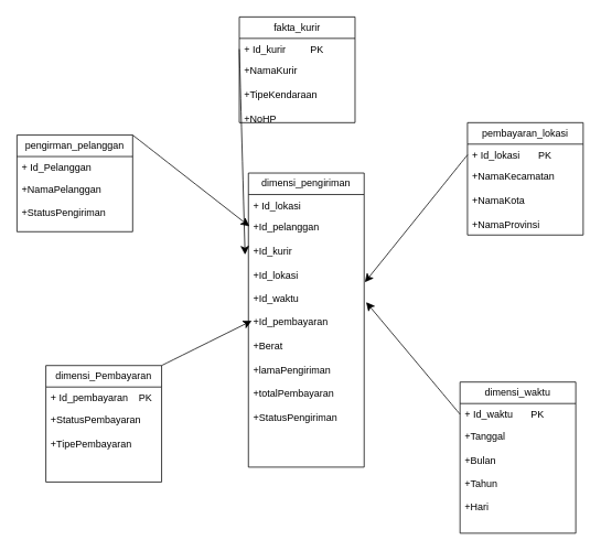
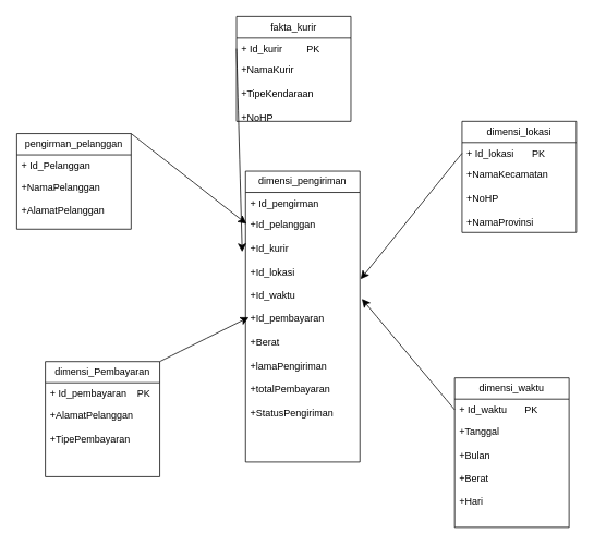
  <mxCell id="0" />
  <mxCell id="1" parent="0" />
  <mxCell id="2" style="edgeStyle=none;curved=1;rounded=0;orthogonalLoop=1;jettySize=auto;html=1;exitX=1;exitY=0;exitDx=0;exitDy=0;fontSize=12;startSize=8;endSize=8;" parent="1" source="3" edge="1"><mxGeometry relative="1" as="geometry"><mxPoint x="301.231" y="273.462" as="targetPoint" /></mxGeometry></mxCell>
  <mxCell id="3" value="pengirman_pelanggan" style="swimlane;fontStyle=0;childLayout=stackLayout;horizontal=1;startSize=26;fillColor=none;horizontalStack=0;resizeParent=1;resizeParentMax=0;resizeLast=0;collapsible=1;marginBottom=0;whiteSpace=wrap;html=1;" parent="1" vertex="1"><mxGeometry x="20" y="163" width="140" height="117" as="geometry" /></mxCell>
  <mxCell id="4" value="+ Id_Pelanggan&lt;span style=&quot;white-space: pre;&quot;&gt;&#09;&lt;/span&gt;" style="text;strokeColor=none;fillColor=none;align=left;verticalAlign=top;spacingLeft=4;spacingRight=4;overflow=hidden;rotatable=0;points=[[0,0.5],[1,0.5]];portConstraint=eastwest;whiteSpace=wrap;html=1;" parent="3" vertex="1"><mxGeometry y="26" width="140" height="26" as="geometry" /></mxCell>
- <mxCell id="5" value="+NamaPelanggan&lt;div&gt;&lt;br&gt;&lt;/div&gt;&lt;div&gt;+StatusPengiriman&lt;/div&gt;" style="text;strokeColor=none;fillColor=none;align=left;verticalAlign=top;spacingLeft=4;spacingRight=4;overflow=hidden;rotatable=0;points=[[0,0.5],[1,0.5]];portConstraint=eastwest;whiteSpace=wrap;html=1;" parent="3" vertex="1"><mxGeometry y="52" width="140" height="65" as="geometry" /></mxCell>
+ <mxCell id="5" value="+NamaPelanggan&lt;div&gt;&lt;br&gt;&lt;/div&gt;&lt;div&gt;+AlamatPelanggan&lt;/div&gt;" style="text;strokeColor=none;fillColor=none;align=left;verticalAlign=top;spacingLeft=4;spacingRight=4;overflow=hidden;rotatable=0;points=[[0,0.5],[1,0.5]];portConstraint=eastwest;whiteSpace=wrap;html=1;" parent="3" vertex="1"><mxGeometry y="52" width="140" height="65" as="geometry" /></mxCell>
  <mxCell id="6" value="dimensi_waktu" style="swimlane;fontStyle=0;childLayout=stackLayout;horizontal=1;startSize=26;fillColor=none;horizontalStack=0;resizeParent=1;resizeParentMax=0;resizeLast=0;collapsible=1;marginBottom=0;whiteSpace=wrap;html=1;" parent="1" vertex="1"><mxGeometry x="556" y="462" width="140" height="183" as="geometry" /></mxCell>
  <mxCell id="7" value="+ Id_waktu&lt;span style=&quot;white-space: pre;&quot;&gt;&#09;&lt;/span&gt;PK" style="text;strokeColor=none;fillColor=none;align=left;verticalAlign=top;spacingLeft=4;spacingRight=4;overflow=hidden;rotatable=0;points=[[0,0.5],[1,0.5]];portConstraint=eastwest;whiteSpace=wrap;html=1;" parent="6" vertex="1"><mxGeometry y="26" width="140" height="26" as="geometry" /></mxCell>
- <mxCell id="8" value="+Tanggal&lt;div&gt;&lt;br&gt;&lt;/div&gt;&lt;div&gt;+Bulan&lt;/div&gt;&lt;div&gt;&lt;br&gt;&lt;/div&gt;&lt;div&gt;+Tahun&lt;/div&gt;&lt;div&gt;&lt;br&gt;&lt;/div&gt;&lt;div&gt;+Hari&lt;/div&gt;" style="text;strokeColor=none;fillColor=none;align=left;verticalAlign=top;spacingLeft=4;spacingRight=4;overflow=hidden;rotatable=0;points=[[0,0.5],[1,0.5]];portConstraint=eastwest;whiteSpace=wrap;html=1;" parent="6" vertex="1"><mxGeometry y="52" width="140" height="131" as="geometry" /></mxCell>
+ <mxCell id="8" value="+Tanggal&lt;div&gt;&lt;br&gt;&lt;/div&gt;&lt;div&gt;+Bulan&lt;/div&gt;&lt;div&gt;&lt;br&gt;&lt;/div&gt;&lt;div&gt;+Berat&lt;/div&gt;&lt;div&gt;&lt;br&gt;&lt;/div&gt;&lt;div&gt;+Hari&lt;/div&gt;" style="text;strokeColor=none;fillColor=none;align=left;verticalAlign=top;spacingLeft=4;spacingRight=4;overflow=hidden;rotatable=0;points=[[0,0.5],[1,0.5]];portConstraint=eastwest;whiteSpace=wrap;html=1;" parent="6" vertex="1"><mxGeometry y="52" width="140" height="131" as="geometry" /></mxCell>
  <mxCell id="9" value="fakta_kurir" style="swimlane;fontStyle=0;childLayout=stackLayout;horizontal=1;startSize=26;fillColor=none;horizontalStack=0;resizeParent=1;resizeParentMax=0;resizeLast=0;collapsible=1;marginBottom=0;whiteSpace=wrap;html=1;" parent="1" vertex="1"><mxGeometry x="289" y="20" width="140" height="128" as="geometry" /></mxCell>
  <mxCell id="10" value="+ Id_kurir&lt;span style=&quot;white-space: pre;&quot;&gt;&#09;&lt;/span&gt;&lt;span style=&quot;white-space: pre;&quot;&gt;&#09;&lt;/span&gt;PK" style="text;strokeColor=none;fillColor=none;align=left;verticalAlign=top;spacingLeft=4;spacingRight=4;overflow=hidden;rotatable=0;points=[[0,0.5],[1,0.5]];portConstraint=eastwest;whiteSpace=wrap;html=1;" parent="9" vertex="1"><mxGeometry y="26" width="140" height="26" as="geometry" /></mxCell>
  <mxCell id="11" value="+NamaKurir&lt;div&gt;&lt;br&gt;&lt;/div&gt;&lt;div&gt;+TipeKendaraan&lt;/div&gt;&lt;div&gt;&lt;br&gt;&lt;/div&gt;&lt;div&gt;+NoHP&lt;/div&gt;" style="text;strokeColor=none;fillColor=none;align=left;verticalAlign=top;spacingLeft=4;spacingRight=4;overflow=hidden;rotatable=0;points=[[0,0.5],[1,0.5]];portConstraint=eastwest;whiteSpace=wrap;html=1;" parent="9" vertex="1"><mxGeometry y="52" width="140" height="76" as="geometry" /></mxCell>
  <mxCell id="12" value="dimensi_pengiriman" style="swimlane;fontStyle=0;childLayout=stackLayout;horizontal=1;startSize=26;fillColor=none;horizontalStack=0;resizeParent=1;resizeParentMax=0;resizeLast=0;collapsible=1;marginBottom=0;whiteSpace=wrap;html=1;" parent="1" vertex="1"><mxGeometry x="300" y="209" width="140" height="356" as="geometry" /></mxCell>
- <mxCell id="13" value="+ Id_lokasi&lt;span style=&quot;white-space: pre;&quot;&gt;&#09;&lt;/span&gt;" style="text;strokeColor=none;fillColor=none;align=left;verticalAlign=top;spacingLeft=4;spacingRight=4;overflow=hidden;rotatable=0;points=[[0,0.5],[1,0.5]];portConstraint=eastwest;whiteSpace=wrap;html=1;" parent="12" vertex="1"><mxGeometry y="26" width="140" height="26" as="geometry" /></mxCell>
+ <mxCell id="13" value="+ Id_pengirman&lt;span style=&quot;white-space: pre;&quot;&gt;&#09;&lt;/span&gt;" style="text;strokeColor=none;fillColor=none;align=left;verticalAlign=top;spacingLeft=4;spacingRight=4;overflow=hidden;rotatable=0;points=[[0,0.5],[1,0.5]];portConstraint=eastwest;whiteSpace=wrap;html=1;" parent="12" vertex="1"><mxGeometry y="26" width="140" height="26" as="geometry" /></mxCell>
  <mxCell id="14" value="+Id_pelanggan&lt;span style=&quot;white-space: pre;&quot;&gt;&#09;&lt;/span&gt;&lt;div&gt;&lt;br&gt;&lt;/div&gt;&lt;div&gt;+Id_kurir&lt;span style=&quot;white-space: pre;&quot;&gt;&#09;&lt;/span&gt;&lt;span style=&quot;white-space: pre;&quot;&gt;&#09;&lt;/span&gt;&lt;span style=&quot;white-space: pre;&quot;&gt;&#09;&lt;/span&gt;&lt;/div&gt;&lt;div&gt;&lt;br&gt;&lt;/div&gt;&lt;div&gt;+Id_lokasi&lt;span style=&quot;white-space: pre;&quot;&gt;&#09;&lt;/span&gt;&lt;span style=&quot;white-space: pre;&quot;&gt;&#09;&lt;/span&gt;&lt;/div&gt;&lt;div&gt;&lt;br&gt;&lt;/div&gt;&lt;div&gt;+Id_waktu&lt;span style=&quot;white-space: pre;&quot;&gt;&#09;&lt;/span&gt;&lt;span style=&quot;white-space: pre;&quot;&gt;&#09;&lt;/span&gt;&lt;/div&gt;&lt;div&gt;&lt;br&gt;&lt;/div&gt;&lt;div&gt;+Id_pembayaran&lt;span style=&quot;white-space: pre;&quot;&gt;&#09;&lt;/span&gt;&lt;/div&gt;&lt;div&gt;&lt;br&gt;&lt;/div&gt;&lt;div&gt;+Berat&lt;/div&gt;&lt;div&gt;&lt;br&gt;&lt;/div&gt;&lt;div&gt;+lamaPengiriman&lt;/div&gt;&lt;div&gt;&lt;br&gt;&lt;/div&gt;&lt;div&gt;+totalPembayaran&lt;/div&gt;&lt;div&gt;&lt;br&gt;&lt;/div&gt;&lt;div&gt;+StatusPengiriman&lt;/div&gt;&lt;div&gt;&lt;br&gt;&lt;/div&gt;" style="text;strokeColor=none;fillColor=none;align=left;verticalAlign=top;spacingLeft=4;spacingRight=4;overflow=hidden;rotatable=0;points=[[0,0.5],[1,0.5]];portConstraint=eastwest;whiteSpace=wrap;html=1;" parent="12" vertex="1"><mxGeometry y="52" width="140" height="304" as="geometry" /></mxCell>
- <mxCell id="15" value="pembayaran_lokasi" style="swimlane;fontStyle=0;childLayout=stackLayout;horizontal=1;startSize=26;fillColor=none;horizontalStack=0;resizeParent=1;resizeParentMax=0;resizeLast=0;collapsible=1;marginBottom=0;whiteSpace=wrap;html=1;" parent="1" vertex="1"><mxGeometry x="565" y="148" width="140" height="136" as="geometry" /></mxCell>
+ <mxCell id="15" value="dimensi_lokasi" style="swimlane;fontStyle=0;childLayout=stackLayout;horizontal=1;startSize=26;fillColor=none;horizontalStack=0;resizeParent=1;resizeParentMax=0;resizeLast=0;collapsible=1;marginBottom=0;whiteSpace=wrap;html=1;" parent="1" vertex="1"><mxGeometry x="565" y="148" width="140" height="136" as="geometry" /></mxCell>
  <mxCell id="16" value="+ Id_lokasi&lt;span style=&quot;white-space: pre;&quot;&gt;&#09;&lt;/span&gt;PK" style="text;strokeColor=none;fillColor=none;align=left;verticalAlign=top;spacingLeft=4;spacingRight=4;overflow=hidden;rotatable=0;points=[[0,0.5],[1,0.5]];portConstraint=eastwest;whiteSpace=wrap;html=1;" parent="15" vertex="1"><mxGeometry y="26" width="140" height="26" as="geometry" /></mxCell>
- <mxCell id="17" value="+NamaKecamatan&lt;div&gt;&lt;br&gt;&lt;/div&gt;&lt;div&gt;+NamaKota&lt;/div&gt;&lt;div&gt;&lt;br&gt;&lt;/div&gt;&lt;div&gt;+NamaProvinsi&lt;/div&gt;" style="text;strokeColor=none;fillColor=none;align=left;verticalAlign=top;spacingLeft=4;spacingRight=4;overflow=hidden;rotatable=0;points=[[0,0.5],[1,0.5]];portConstraint=eastwest;whiteSpace=wrap;html=1;" parent="15" vertex="1"><mxGeometry y="52" width="140" height="84" as="geometry" /></mxCell>
+ <mxCell id="17" value="+NamaKecamatan&lt;div&gt;&lt;br&gt;&lt;/div&gt;&lt;div&gt;+NoHP&lt;/div&gt;&lt;div&gt;&lt;br&gt;&lt;/div&gt;&lt;div&gt;+NamaProvinsi&lt;/div&gt;" style="text;strokeColor=none;fillColor=none;align=left;verticalAlign=top;spacingLeft=4;spacingRight=4;overflow=hidden;rotatable=0;points=[[0,0.5],[1,0.5]];portConstraint=eastwest;whiteSpace=wrap;html=1;" parent="15" vertex="1"><mxGeometry y="52" width="140" height="84" as="geometry" /></mxCell>
  <mxCell id="18" value="dimensi_Pembayaran" style="swimlane;fontStyle=0;childLayout=stackLayout;horizontal=1;startSize=26;fillColor=none;horizontalStack=0;resizeParent=1;resizeParentMax=0;resizeLast=0;collapsible=1;marginBottom=0;whiteSpace=wrap;html=1;" parent="1" vertex="1"><mxGeometry x="55" y="442" width="140" height="141" as="geometry" /></mxCell>
  <mxCell id="19" value="+ Id_pembayaran&lt;span style=&quot;white-space: pre;&quot;&gt;&#09;&lt;/span&gt;PK" style="text;strokeColor=none;fillColor=none;align=left;verticalAlign=top;spacingLeft=4;spacingRight=4;overflow=hidden;rotatable=0;points=[[0,0.5],[1,0.5]];portConstraint=eastwest;whiteSpace=wrap;html=1;" parent="18" vertex="1"><mxGeometry y="26" width="140" height="26" as="geometry" /></mxCell>
- <mxCell id="20" value="&lt;div&gt;&lt;div&gt;+StatusPembayaran&lt;/div&gt;&lt;div&gt;&lt;br&gt;&lt;/div&gt;&lt;div&gt;+TipePembayaran&lt;/div&gt;&lt;/div&gt;" style="text;strokeColor=none;fillColor=none;align=left;verticalAlign=top;spacingLeft=4;spacingRight=4;overflow=hidden;rotatable=0;points=[[0,0.5],[1,0.5]];portConstraint=eastwest;whiteSpace=wrap;html=1;" parent="18" vertex="1"><mxGeometry y="52" width="140" height="89" as="geometry" /></mxCell>
+ <mxCell id="20" value="&lt;div&gt;&lt;div&gt;+AlamatPelanggan&lt;/div&gt;&lt;div&gt;&lt;br&gt;&lt;/div&gt;&lt;div&gt;+TipePembayaran&lt;/div&gt;&lt;/div&gt;" style="text;strokeColor=none;fillColor=none;align=left;verticalAlign=top;spacingLeft=4;spacingRight=4;overflow=hidden;rotatable=0;points=[[0,0.5],[1,0.5]];portConstraint=eastwest;whiteSpace=wrap;html=1;" parent="18" vertex="1"><mxGeometry y="52" width="140" height="89" as="geometry" /></mxCell>
  <mxCell id="21" style="edgeStyle=none;curved=1;rounded=0;orthogonalLoop=1;jettySize=auto;html=1;exitX=0;exitY=0.5;exitDx=0;exitDy=0;entryX=1.006;entryY=0.264;entryDx=0;entryDy=0;entryPerimeter=0;fontSize=12;startSize=8;endSize=8;" parent="1" source="16" target="14" edge="1"><mxGeometry relative="1" as="geometry" /></mxCell>
  <mxCell id="22" style="edgeStyle=none;curved=1;rounded=0;orthogonalLoop=1;jettySize=auto;html=1;exitX=0;exitY=0.5;exitDx=0;exitDy=0;entryX=1.017;entryY=0.343;entryDx=0;entryDy=0;entryPerimeter=0;fontSize=12;startSize=8;endSize=8;" parent="1" source="7" target="14" edge="1"><mxGeometry relative="1" as="geometry" /></mxCell>
  <mxCell id="23" style="edgeStyle=none;curved=1;rounded=0;orthogonalLoop=1;jettySize=auto;html=1;exitX=1;exitY=0;exitDx=0;exitDy=0;entryX=0.029;entryY=0.417;entryDx=0;entryDy=0;entryPerimeter=0;fontSize=12;startSize=8;endSize=8;" parent="1" source="18" target="14" edge="1"><mxGeometry relative="1" as="geometry" /></mxCell>
  <mxCell id="24" style="edgeStyle=none;curved=1;rounded=0;orthogonalLoop=1;jettySize=auto;html=1;exitX=0;exitY=0.5;exitDx=0;exitDy=0;entryX=-0.029;entryY=0.154;entryDx=0;entryDy=0;entryPerimeter=0;fontSize=12;startSize=8;endSize=8;" parent="1" source="10" target="14" edge="1"><mxGeometry relative="1" as="geometry" /></mxCell>
